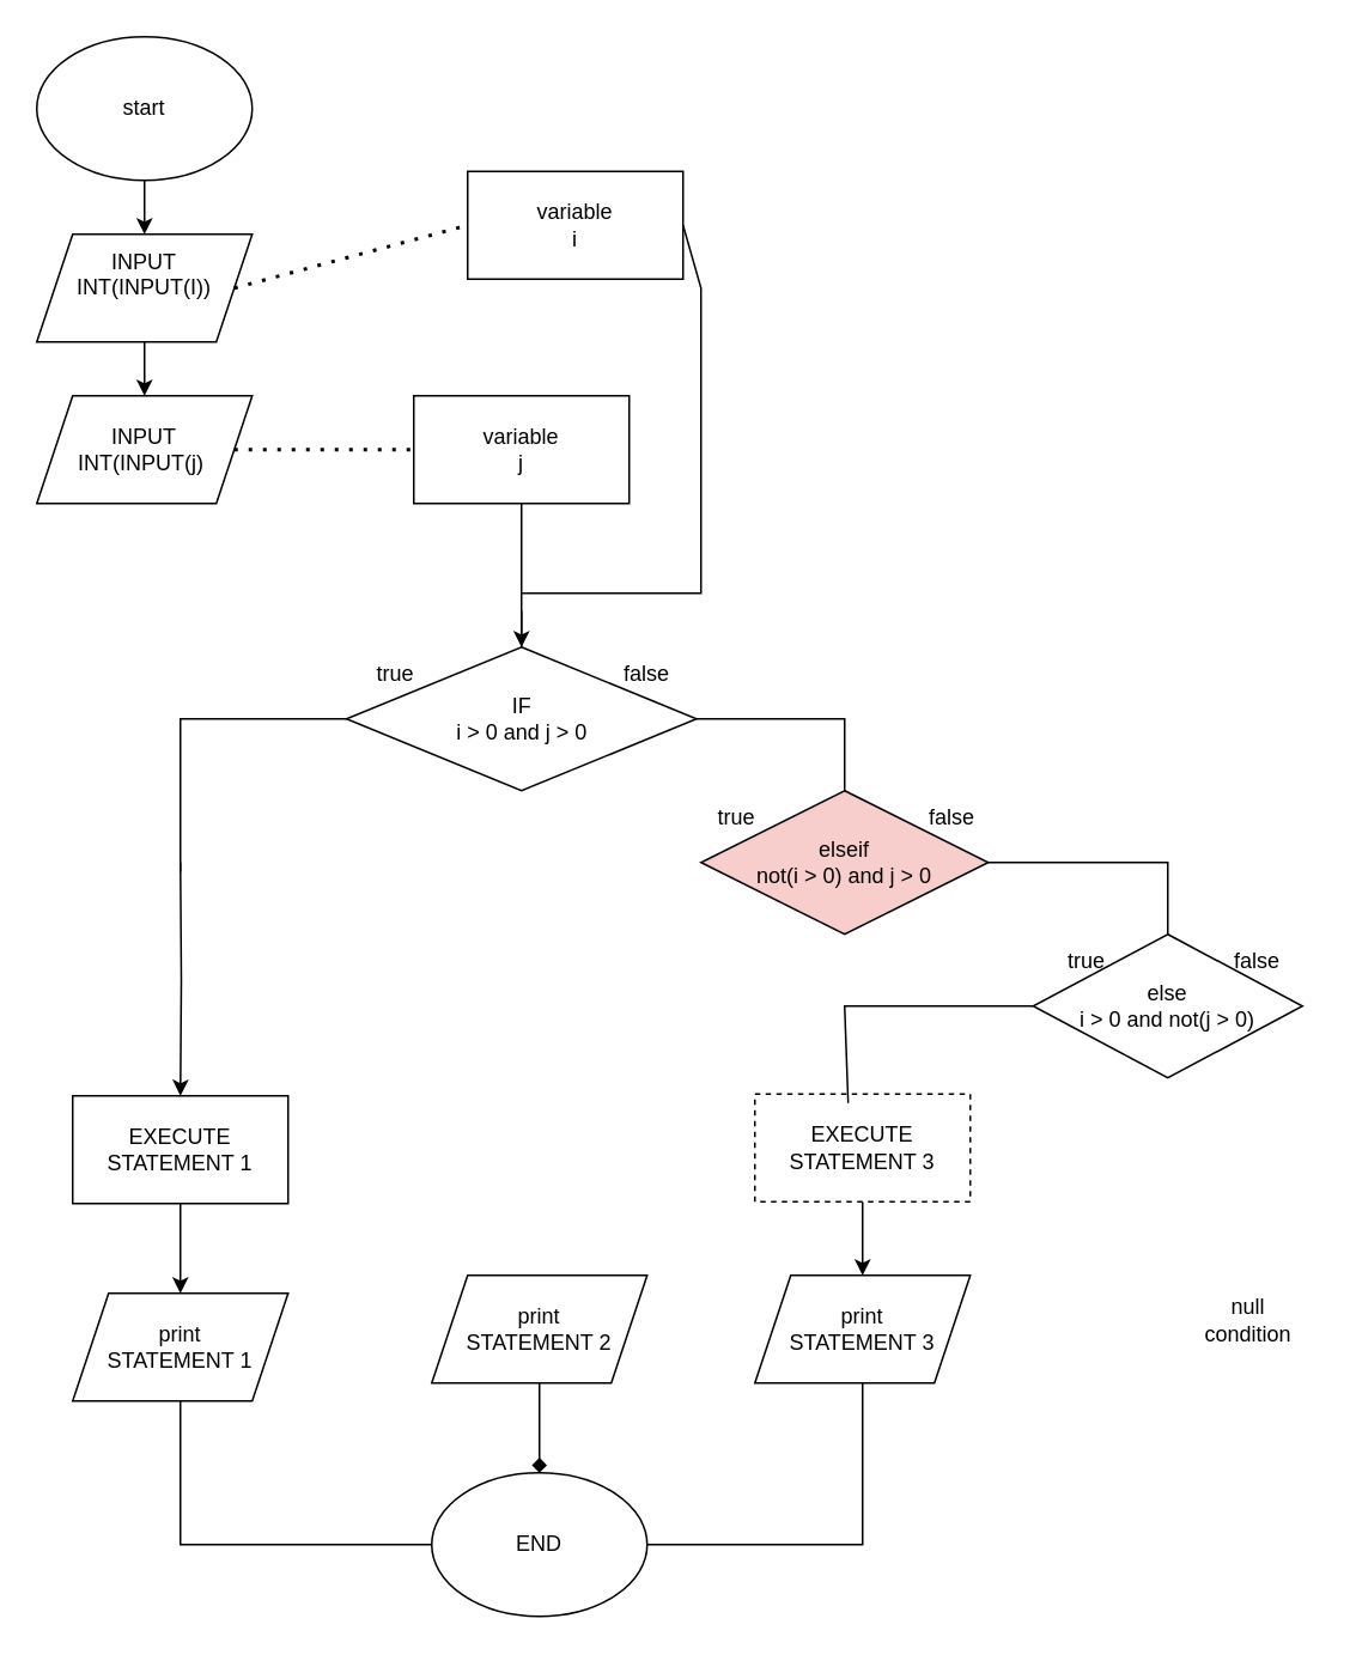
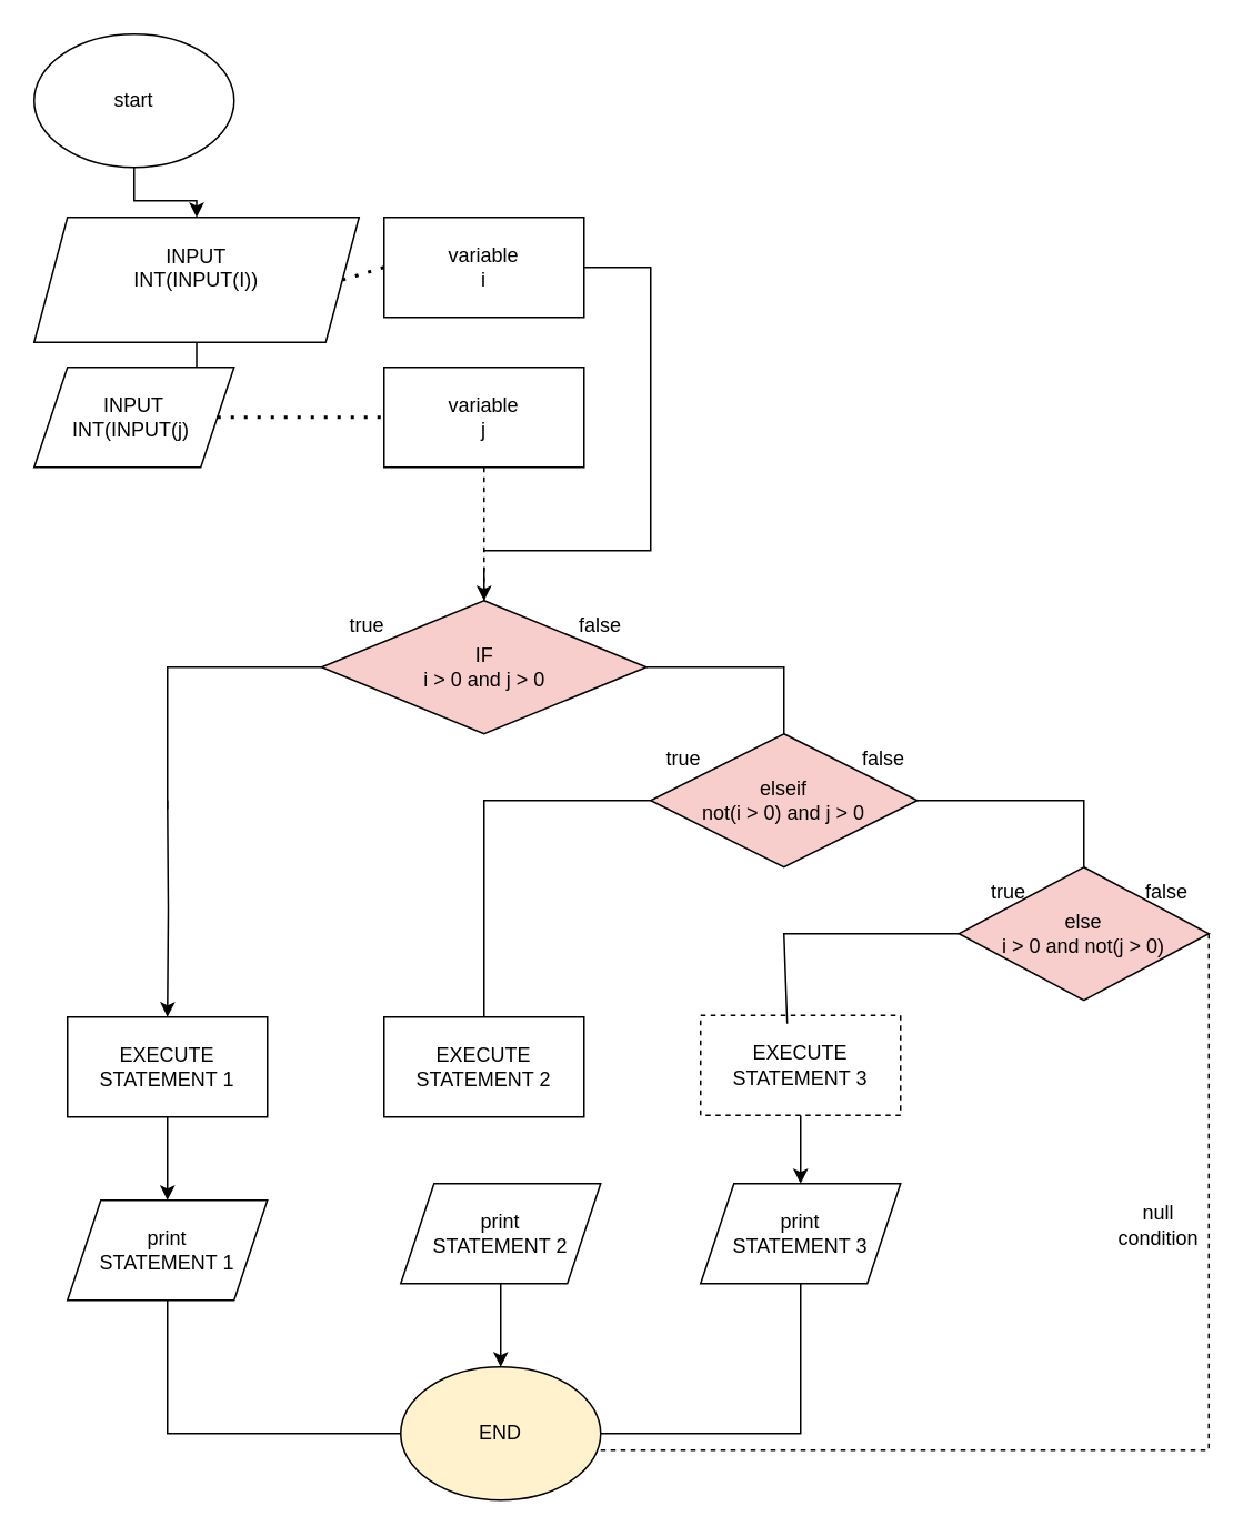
  <mxCell id="0" />
  <mxCell id="1" parent="0" />
- <mxCell id="2" value="&lt;div&gt;IF&lt;/div&gt;i &amp;gt; 0 and j &amp;gt; 0" style="rhombus;whiteSpace=wrap;html=1;" vertex="1" parent="1"><mxGeometry x="192.5" y="360" width="195" height="80" as="geometry" /></mxCell>
+ <mxCell id="2" value="&lt;div&gt;IF&lt;/div&gt;i &amp;gt; 0 and j &amp;gt; 0" style="rhombus;whiteSpace=wrap;html=1;fillColor=#f8cecc;" vertex="1" parent="1"><mxGeometry x="192.5" y="360" width="195" height="80" as="geometry" /></mxCell>
+ <mxCell id="3" value="EXECUTE&lt;div&gt;STATEMENT 2&lt;/div&gt;" style="rounded=0;whiteSpace=wrap;html=1;" vertex="1" parent="1"><mxGeometry x="230" y="610" width="120" height="60" as="geometry" /></mxCell>
  <mxCell id="4" value="" style="edgeStyle=orthogonalEdgeStyle;rounded=0;orthogonalLoop=1;jettySize=auto;html=1;" edge="1" parent="1" source="5" target="11"><mxGeometry relative="1" as="geometry" /></mxCell>
  <mxCell id="5" value="&lt;div&gt;EXECUTE&lt;/div&gt;STATEMENT 1" style="rounded=0;whiteSpace=wrap;html=1;" vertex="1" parent="1"><mxGeometry x="40" y="610" width="120" height="60" as="geometry" /></mxCell>
  <mxCell id="6" value="" style="edgeStyle=orthogonalEdgeStyle;rounded=0;orthogonalLoop=1;jettySize=auto;html=1;" edge="1" parent="1" source="7" target="24"><mxGeometry relative="1" as="geometry" /></mxCell>
  <mxCell id="7" value="EXECUTE&lt;div&gt;STATEMENT 3&lt;/div&gt;" style="rounded=0;whiteSpace=wrap;html=1;dashed=1;" vertex="1" parent="1"><mxGeometry x="420" y="609" width="120" height="60" as="geometry" /></mxCell>
  <mxCell id="8" value="" style="edgeStyle=orthogonalEdgeStyle;rounded=0;orthogonalLoop=1;jettySize=auto;html=1;" edge="1" parent="1" target="5"><mxGeometry relative="1" as="geometry"><mxPoint x="100" y="480" as="sourcePoint" /></mxGeometry></mxCell>
  <mxCell id="9" value="&lt;div&gt;&lt;span style=&quot;background-color: transparent; color: light-dark(rgb(0, 0, 0), rgb(255, 255, 255));&quot;&gt;elseif&lt;/span&gt;&lt;/div&gt;&lt;div&gt;&lt;span style=&quot;background-color: transparent; color: light-dark(rgb(0, 0, 0), rgb(255, 255, 255));&quot;&gt;not(i &amp;gt; 0) and j &amp;gt; 0&lt;/span&gt;&lt;/div&gt;" style="rhombus;whiteSpace=wrap;html=1;fillColor=#f8cecc;" vertex="1" parent="1"><mxGeometry x="390" y="440" width="160" height="80" as="geometry" /></mxCell>
- <mxCell id="10" value="&lt;div&gt;&lt;span style=&quot;background-color: transparent; color: light-dark(rgb(0, 0, 0), rgb(255, 255, 255));&quot;&gt;else&lt;/span&gt;&lt;/div&gt;&lt;div&gt;&lt;span style=&quot;background-color: transparent; color: light-dark(rgb(0, 0, 0), rgb(255, 255, 255));&quot;&gt;i &amp;gt; 0 and not(j &amp;gt; 0)&lt;/span&gt;&lt;/div&gt;" style="rhombus;whiteSpace=wrap;html=1;" vertex="1" parent="1"><mxGeometry x="575" y="520" width="150" height="80" as="geometry" /></mxCell>
+ <mxCell id="10" value="&lt;div&gt;&lt;span style=&quot;background-color: transparent; color: light-dark(rgb(0, 0, 0), rgb(255, 255, 255));&quot;&gt;else&lt;/span&gt;&lt;/div&gt;&lt;div&gt;&lt;span style=&quot;background-color: transparent; color: light-dark(rgb(0, 0, 0), rgb(255, 255, 255));&quot;&gt;i &amp;gt; 0 and not(j &amp;gt; 0)&lt;/span&gt;&lt;/div&gt;" style="rhombus;whiteSpace=wrap;html=1;fillColor=#f8cecc;" vertex="1" parent="1"><mxGeometry x="575" y="520" width="150" height="80" as="geometry" /></mxCell>
  <mxCell id="11" value="&lt;div&gt;print&lt;/div&gt;STATEMENT 1" style="shape=parallelogram;perimeter=parallelogramPerimeter;whiteSpace=wrap;html=1;fixedSize=1;" vertex="1" parent="1"><mxGeometry x="40" y="720" width="120" height="60" as="geometry" /></mxCell>
  <mxCell id="12" value="" style="endArrow=none;html=1;rounded=0;exitX=0.5;exitY=0;exitDx=0;exitDy=0;entryX=0;entryY=0.5;entryDx=0;entryDy=0;" edge="1" parent="1" target="2"><mxGeometry width="50" height="50" relative="1" as="geometry"><mxPoint x="100" y="485" as="sourcePoint" /><mxPoint x="170" y="400" as="targetPoint" /><Array as="points"><mxPoint x="100" y="400" /></Array></mxGeometry></mxCell>
  <mxCell id="13" value="" style="endArrow=none;html=1;rounded=0;entryX=0.5;entryY=1;entryDx=0;entryDy=0;exitX=0.5;exitY=1;exitDx=0;exitDy=0;" edge="1" parent="1" source="2" target="2"><mxGeometry width="50" height="50" relative="1" as="geometry"><mxPoint x="280" y="490" as="sourcePoint" /><mxPoint x="310" y="450" as="targetPoint" /></mxGeometry></mxCell>
  <mxCell id="14" value="" style="edgeStyle=orthogonalEdgeStyle;rounded=0;orthogonalLoop=1;jettySize=auto;html=1;" edge="1" parent="1" source="15" target="16"><mxGeometry relative="1" as="geometry" /></mxCell>
- <mxCell id="15" value="INPUT&lt;div&gt;INT(INPUT(I))&lt;/div&gt;&lt;div&gt;&lt;br&gt;&lt;/div&gt;" style="shape=parallelogram;perimeter=parallelogramPerimeter;whiteSpace=wrap;html=1;fixedSize=1;" vertex="1" parent="1"><mxGeometry x="20" y="130" width="120" height="60" as="geometry" /></mxCell>
+ <mxCell id="15" value="INPUT&lt;div&gt;INT(INPUT(I))&lt;/div&gt;&lt;div&gt;&lt;br&gt;&lt;/div&gt;" style="shape=parallelogram;perimeter=parallelogramPerimeter;whiteSpace=wrap;html=1;fixedSize=1;" vertex="1" parent="1"><mxGeometry x="20" y="130" width="195" height="75" as="geometry" /></mxCell>
  <mxCell id="16" value="INPUT&lt;div&gt;INT(INPUT(j&lt;span style=&quot;background-color: transparent; color: light-dark(rgb(0, 0, 0), rgb(255, 255, 255));&quot;&gt;)&amp;nbsp;&lt;/span&gt;&lt;/div&gt;" style="shape=parallelogram;perimeter=parallelogramPerimeter;whiteSpace=wrap;html=1;fixedSize=1;" vertex="1" parent="1"><mxGeometry x="20" y="220" width="120" height="60" as="geometry" /></mxCell>
  <mxCell id="17" value="" style="endArrow=none;html=1;rounded=0;" edge="1" parent="1" source="2"><mxGeometry width="50" height="50" relative="1" as="geometry"><mxPoint x="540" y="510" as="sourcePoint" /><mxPoint x="290" y="340" as="targetPoint" /></mxGeometry></mxCell>
- <mxCell id="18" value="END" style="ellipse;whiteSpace=wrap;html=1;" vertex="1" parent="1"><mxGeometry x="240" y="820" width="120" height="80" as="geometry" /></mxCell>
+ <mxCell id="18" value="END" style="ellipse;whiteSpace=wrap;html=1;fillColor=#fff2cc;" vertex="1" parent="1"><mxGeometry x="240" y="820" width="120" height="80" as="geometry" /></mxCell>
  <mxCell id="19" value="" style="endArrow=none;html=1;rounded=0;entryX=0.5;entryY=1;entryDx=0;entryDy=0;exitX=0;exitY=0.5;exitDx=0;exitDy=0;" edge="1" parent="1" source="18" target="11"><mxGeometry width="50" height="50" relative="1" as="geometry"><mxPoint x="540" y="610" as="sourcePoint" /><mxPoint x="590" y="560" as="targetPoint" /><Array as="points"><mxPoint x="100" y="860" /></Array></mxGeometry></mxCell>
  <mxCell id="20" value="true" style="text;html=1;align=center;verticalAlign=middle;whiteSpace=wrap;rounded=0;" vertex="1" parent="1"><mxGeometry x="190" y="360" width="60" height="30" as="geometry" /></mxCell>
  <mxCell id="21" value="false" style="text;html=1;align=center;verticalAlign=middle;whiteSpace=wrap;rounded=0;" vertex="1" parent="1"><mxGeometry x="330" y="360" width="60" height="30" as="geometry" /></mxCell>
- <mxCell id="22" value="" style="edgeStyle=orthogonalEdgeStyle;rounded=0;orthogonalLoop=1;jettySize=auto;html=1;endArrow=diamond;" edge="1" parent="1" source="23" target="18"><mxGeometry relative="1" as="geometry" /></mxCell>
+ <mxCell id="22" value="" style="edgeStyle=orthogonalEdgeStyle;rounded=0;orthogonalLoop=1;jettySize=auto;html=1;" edge="1" parent="1" source="23" target="18"><mxGeometry relative="1" as="geometry" /></mxCell>
  <mxCell id="23" value="&lt;div&gt;print&lt;/div&gt;STATEMENT 2" style="shape=parallelogram;perimeter=parallelogramPerimeter;whiteSpace=wrap;html=1;fixedSize=1;" vertex="1" parent="1"><mxGeometry x="240" y="710" width="120" height="60" as="geometry" /></mxCell>
  <mxCell id="24" value="&lt;div&gt;print&lt;/div&gt;STATEMENT 3" style="shape=parallelogram;perimeter=parallelogramPerimeter;whiteSpace=wrap;html=1;fixedSize=1;" vertex="1" parent="1"><mxGeometry x="420" y="710" width="120" height="60" as="geometry" /></mxCell>
  <mxCell id="25" value="true" style="text;html=1;align=center;verticalAlign=middle;whiteSpace=wrap;rounded=0;" vertex="1" parent="1"><mxGeometry x="380" y="440" width="60" height="30" as="geometry" /></mxCell>
  <mxCell id="26" value="false" style="text;html=1;align=center;verticalAlign=middle;whiteSpace=wrap;rounded=0;" vertex="1" parent="1"><mxGeometry x="500" y="440" width="60" height="30" as="geometry" /></mxCell>
  <mxCell id="27" value="true" style="text;html=1;align=center;verticalAlign=middle;whiteSpace=wrap;rounded=0;" vertex="1" parent="1"><mxGeometry x="575" y="520" width="60" height="30" as="geometry" /></mxCell>
  <mxCell id="28" value="false" style="text;html=1;align=center;verticalAlign=middle;whiteSpace=wrap;rounded=0;" vertex="1" parent="1"><mxGeometry x="670" y="520" width="60" height="30" as="geometry" /></mxCell>
  <mxCell id="29" value="" style="endArrow=none;html=1;rounded=0;exitX=1;exitY=0.5;exitDx=0;exitDy=0;entryX=0.5;entryY=0;entryDx=0;entryDy=0;" edge="1" parent="1" source="2" target="9"><mxGeometry width="50" height="50" relative="1" as="geometry"><mxPoint x="540" y="580" as="sourcePoint" /><mxPoint x="460" y="440" as="targetPoint" /><Array as="points"><mxPoint x="470" y="400" /></Array></mxGeometry></mxCell>
+ <mxCell id="30" value="" style="endArrow=none;html=1;rounded=0;entryX=0;entryY=0.5;entryDx=0;entryDy=0;exitX=0.5;exitY=0;exitDx=0;exitDy=0;" edge="1" parent="1" source="3" target="9"><mxGeometry width="50" height="50" relative="1" as="geometry"><mxPoint x="540" y="580" as="sourcePoint" /><mxPoint x="590" y="530" as="targetPoint" /><Array as="points"><mxPoint x="290" y="480" /></Array></mxGeometry></mxCell>
  <mxCell id="31" value="" style="endArrow=none;html=1;rounded=0;exitX=1;exitY=0.5;exitDx=0;exitDy=0;entryX=0.5;entryY=0;entryDx=0;entryDy=0;" edge="1" parent="1" source="9" target="10"><mxGeometry width="50" height="50" relative="1" as="geometry"><mxPoint x="540" y="580" as="sourcePoint" /><mxPoint x="590" y="530" as="targetPoint" /><Array as="points"><mxPoint x="650" y="480" /></Array></mxGeometry></mxCell>
  <mxCell id="32" value="" style="endArrow=none;html=1;rounded=0;exitX=0.433;exitY=0.083;exitDx=0;exitDy=0;exitPerimeter=0;entryX=0;entryY=0.5;entryDx=0;entryDy=0;" edge="1" parent="1" source="7" target="10"><mxGeometry width="50" height="50" relative="1" as="geometry"><mxPoint x="540" y="580" as="sourcePoint" /><mxPoint x="590" y="530" as="targetPoint" /><Array as="points"><mxPoint x="470" y="560" /></Array></mxGeometry></mxCell>
  <mxCell id="33" value="" style="endArrow=none;html=1;rounded=0;entryX=0.5;entryY=1;entryDx=0;entryDy=0;exitX=1;exitY=0.5;exitDx=0;exitDy=0;" edge="1" parent="1" source="18" target="24"><mxGeometry width="50" height="50" relative="1" as="geometry"><mxPoint x="480" y="860" as="sourcePoint" /><mxPoint x="590" y="530" as="targetPoint" /><Array as="points"><mxPoint x="480" y="860" /></Array></mxGeometry></mxCell>
+ <mxCell id="34" value="" style="endArrow=none;dashed=1;html=1;rounded=0;entryX=1;entryY=0.5;entryDx=0;entryDy=0;exitX=1;exitY=0.625;exitDx=0;exitDy=0;exitPerimeter=0;" edge="1" parent="1" source="18" target="10"><mxGeometry width="50" height="50" relative="1" as="geometry"><mxPoint x="480" y="870" as="sourcePoint" /><mxPoint x="590" y="530" as="targetPoint" /><Array as="points"><mxPoint x="725" y="870" /></Array></mxGeometry></mxCell>
  <mxCell id="35" value="null condition" style="text;html=1;align=center;verticalAlign=middle;whiteSpace=wrap;rounded=0;" vertex="1" parent="1"><mxGeometry x="665" y="720" width="60" height="30" as="geometry" /></mxCell>
  <mxCell id="36" value="" style="edgeStyle=orthogonalEdgeStyle;rounded=0;orthogonalLoop=1;jettySize=auto;html=1;" edge="1" parent="1" source="37" target="15"><mxGeometry relative="1" as="geometry" /></mxCell>
  <mxCell id="37" value="start" style="ellipse;whiteSpace=wrap;html=1;" vertex="1" parent="1"><mxGeometry x="20" y="20" width="120" height="80" as="geometry" /></mxCell>
- <mxCell id="38" value="variable&lt;div&gt;i&lt;/div&gt;" style="rounded=0;whiteSpace=wrap;html=1;" vertex="1" parent="1"><mxGeometry x="260" y="95" width="120" height="60" as="geometry" /></mxCell>
- <mxCell id="39" value="" style="edgeStyle=orthogonalEdgeStyle;rounded=0;orthogonalLoop=1;jettySize=auto;html=1;" edge="1" parent="1" source="40" target="2"><mxGeometry relative="1" as="geometry" /></mxCell>
+ <mxCell id="38" value="variable&lt;div&gt;i&lt;/div&gt;" style="rounded=0;whiteSpace=wrap;html=1;" vertex="1" parent="1"><mxGeometry x="230" y="130" width="120" height="60" as="geometry" /></mxCell>
+ <mxCell id="39" value="" style="edgeStyle=orthogonalEdgeStyle;rounded=0;orthogonalLoop=1;jettySize=auto;html=1;dashed=1;" edge="1" parent="1" source="40" target="2"><mxGeometry relative="1" as="geometry" /></mxCell>
  <mxCell id="40" value="variable&lt;div&gt;j&lt;/div&gt;" style="rounded=0;whiteSpace=wrap;html=1;" vertex="1" parent="1"><mxGeometry x="230" y="220" width="120" height="60" as="geometry" /></mxCell>
  <mxCell id="41" value="" style="endArrow=none;html=1;rounded=0;entryX=1;entryY=0.5;entryDx=0;entryDy=0;" edge="1" parent="1" target="38"><mxGeometry width="50" height="50" relative="1" as="geometry"><mxPoint x="290" y="330" as="sourcePoint" /><mxPoint x="610" y="340" as="targetPoint" /><Array as="points"><mxPoint x="390" y="330" /><mxPoint x="390" y="160" /></Array></mxGeometry></mxCell>
  <mxCell id="42" value="" style="endArrow=none;dashed=1;html=1;dashPattern=1 3;strokeWidth=2;rounded=0;exitX=1;exitY=0.5;exitDx=0;exitDy=0;entryX=0;entryY=0.5;entryDx=0;entryDy=0;" edge="1" parent="1" source="16" target="40"><mxGeometry width="50" height="50" relative="1" as="geometry"><mxPoint x="560" y="390" as="sourcePoint" /><mxPoint x="610" y="340" as="targetPoint" /></mxGeometry></mxCell>
  <mxCell id="43" value="" style="endArrow=none;dashed=1;html=1;dashPattern=1 3;strokeWidth=2;rounded=0;exitX=1;exitY=0.5;exitDx=0;exitDy=0;entryX=0;entryY=0.5;entryDx=0;entryDy=0;" edge="1" parent="1" source="15" target="38"><mxGeometry width="50" height="50" relative="1" as="geometry"><mxPoint x="560" y="390" as="sourcePoint" /><mxPoint x="610" y="340" as="targetPoint" /></mxGeometry></mxCell>
